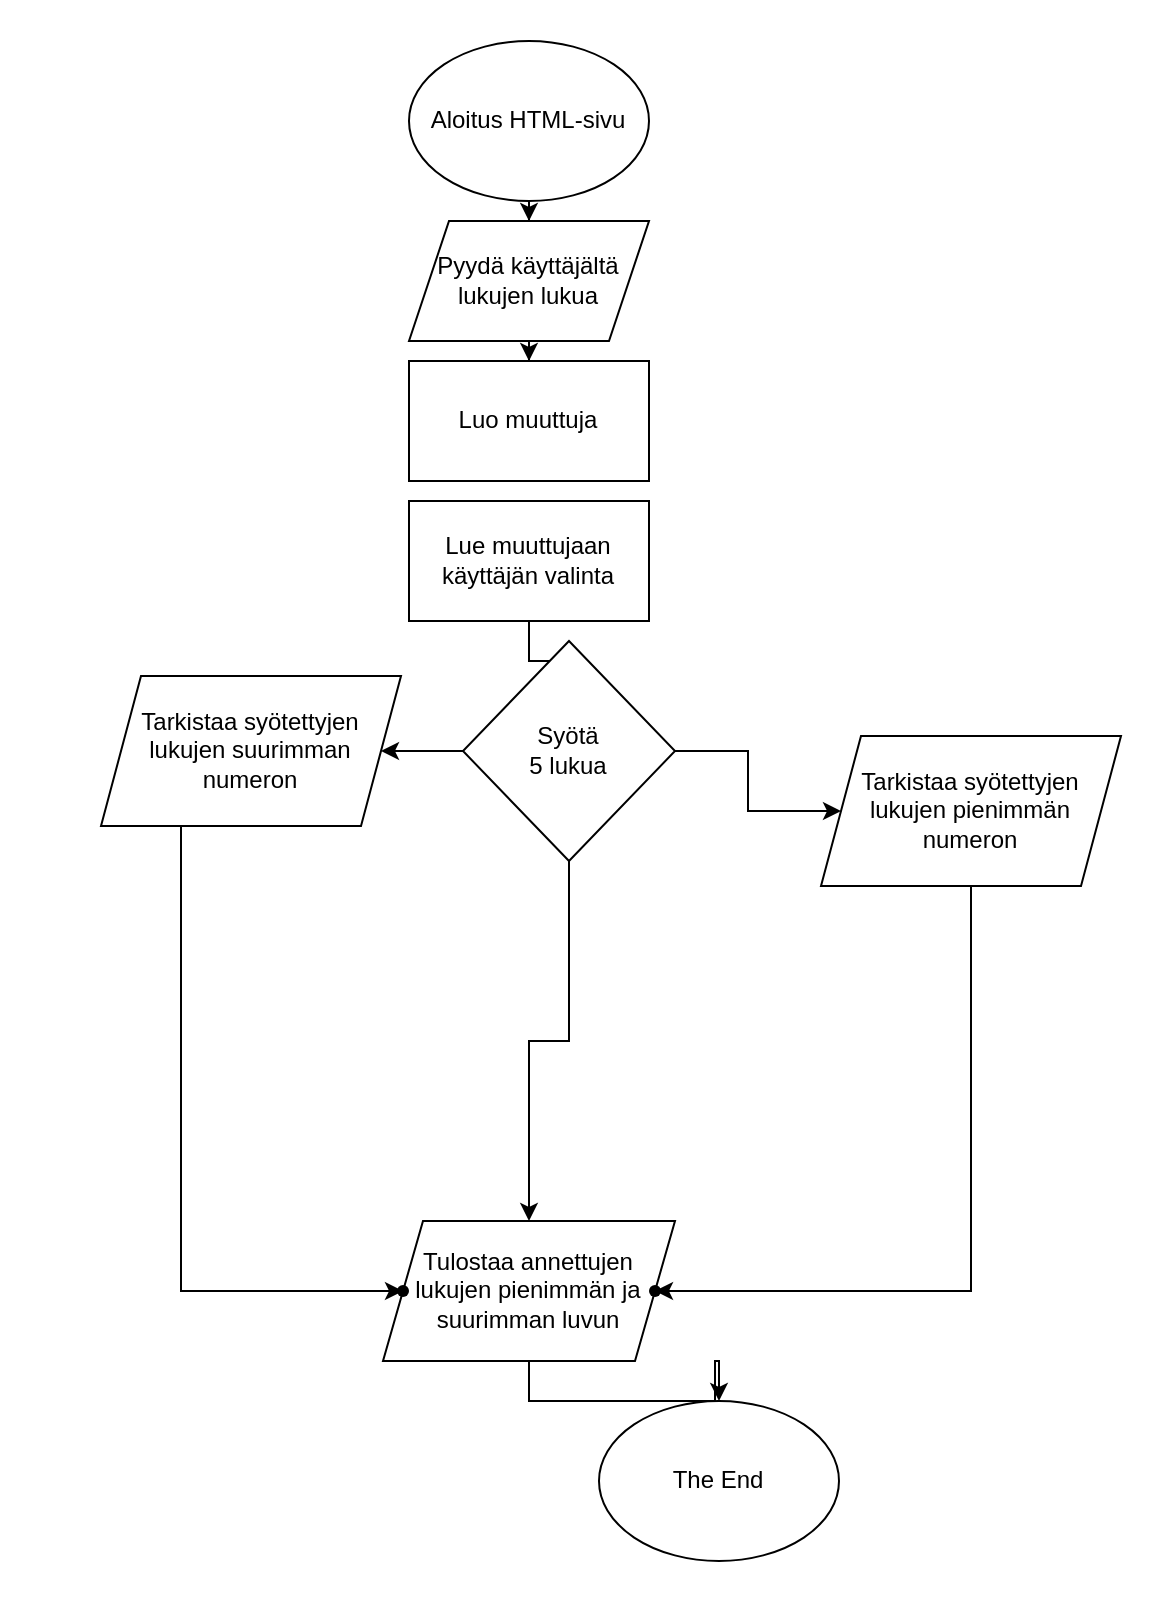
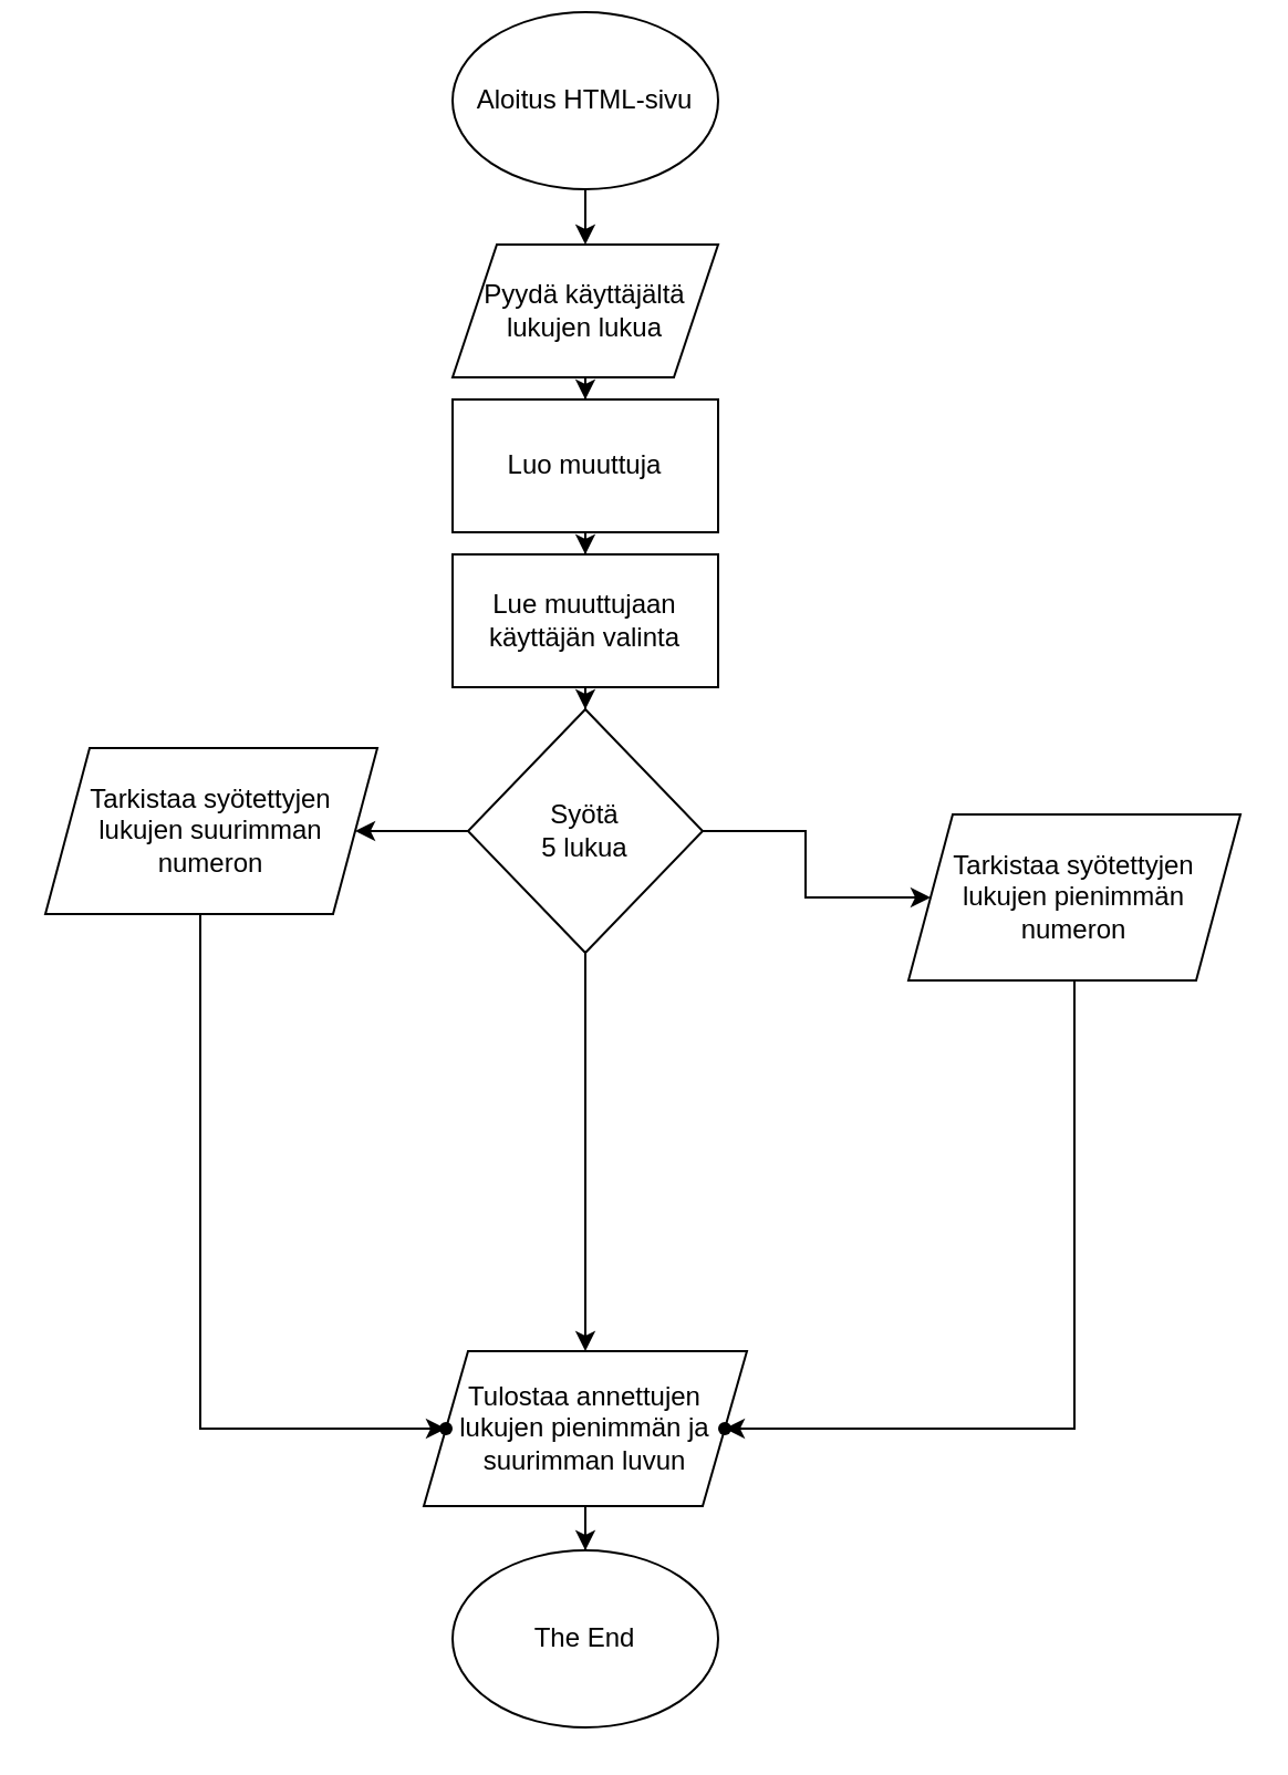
  <mxCell id="0" />
  <mxCell id="1" parent="0" />
  <mxCell id="2" value="" style="edgeStyle=orthogonalEdgeStyle;rounded=0;orthogonalLoop=1;jettySize=auto;html=1;" parent="1" source="3" target="5" edge="1"><mxGeometry relative="1" as="geometry" /></mxCell>
- <mxCell id="3" value="Aloitus HTML-sivu" style="ellipse;whiteSpace=wrap;html=1;" parent="1" vertex="1"><mxGeometry x="204" y="20" width="120" height="80" as="geometry" /></mxCell>
+ <mxCell id="3" value="Aloitus HTML-sivu" style="ellipse;whiteSpace=wrap;html=1;" parent="1" vertex="1"><mxGeometry x="204" y="5" width="120" height="80" as="geometry" /></mxCell>
  <mxCell id="4" value="" style="edgeStyle=orthogonalEdgeStyle;rounded=0;orthogonalLoop=1;jettySize=auto;html=1;" parent="1" source="5" target="7" edge="1"><mxGeometry relative="1" as="geometry" /></mxCell>
  <mxCell id="5" value="&lt;div&gt;Pyydä käyttäjältä&lt;/div&gt;&lt;div&gt;lukujen lukua&lt;br&gt;&lt;/div&gt;" style="shape=parallelogram;perimeter=parallelogramPerimeter;whiteSpace=wrap;html=1;fixedSize=1;" parent="1" vertex="1"><mxGeometry x="204" y="110" width="120" height="60" as="geometry" /></mxCell>
+ <mxCell id="6" value="" style="edgeStyle=orthogonalEdgeStyle;rounded=0;orthogonalLoop=1;jettySize=auto;html=1;" parent="1" source="7" target="9" edge="1"><mxGeometry relative="1" as="geometry" /></mxCell>
  <mxCell id="7" value="Luo muuttuja" style="rounded=0;whiteSpace=wrap;html=1;" parent="1" vertex="1"><mxGeometry x="204" y="180" width="120" height="60" as="geometry" /></mxCell>
  <mxCell id="8" value="" style="edgeStyle=orthogonalEdgeStyle;rounded=0;orthogonalLoop=1;jettySize=auto;html=1;" parent="1" source="9" target="13" edge="1"><mxGeometry relative="1" as="geometry" /></mxCell>
  <mxCell id="9" value="&lt;div&gt;Lue muuttujaan&lt;/div&gt;&lt;div&gt;käyttäjän valinta&lt;br&gt;&lt;/div&gt;" style="rounded=0;whiteSpace=wrap;html=1;" parent="1" vertex="1"><mxGeometry x="204" y="250" width="120" height="60" as="geometry" /></mxCell>
  <mxCell id="10" value="" style="edgeStyle=orthogonalEdgeStyle;rounded=0;orthogonalLoop=1;jettySize=auto;html=1;" parent="1" source="13" target="15" edge="1"><mxGeometry relative="1" as="geometry" /></mxCell>
  <mxCell id="11" value="" style="edgeStyle=orthogonalEdgeStyle;rounded=0;orthogonalLoop=1;jettySize=auto;html=1;" edge="1" parent="1" source="13" target="18"><mxGeometry relative="1" as="geometry" /></mxCell>
  <mxCell id="12" value="" style="edgeStyle=orthogonalEdgeStyle;rounded=0;orthogonalLoop=1;jettySize=auto;html=1;" edge="1" parent="1" source="13" target="20"><mxGeometry relative="1" as="geometry" /></mxCell>
- <mxCell id="13" value="&lt;div&gt;Syötä&lt;/div&gt;&lt;div&gt;5 lukua&lt;br&gt;&lt;/div&gt;" style="rhombus;whiteSpace=wrap;html=1;" parent="1" vertex="1"><mxGeometry x="231" y="320" width="106" height="110" as="geometry" /></mxCell>
+ <mxCell id="13" value="&lt;div&gt;Syötä&lt;/div&gt;&lt;div&gt;5 lukua&lt;br&gt;&lt;/div&gt;" style="rhombus;whiteSpace=wrap;html=1;" parent="1" vertex="1"><mxGeometry x="211" y="320" width="106" height="110" as="geometry" /></mxCell>
  <mxCell id="14" value="" style="edgeStyle=orthogonalEdgeStyle;rounded=0;orthogonalLoop=1;jettySize=auto;html=1;" parent="1" source="15" target="16" edge="1"><mxGeometry relative="1" as="geometry" /></mxCell>
  <mxCell id="15" value="Tulostaa annettujen lukujen pienimmän ja suurimman luvun" style="shape=parallelogram;perimeter=parallelogramPerimeter;whiteSpace=wrap;html=1;fixedSize=1;" parent="1" vertex="1"><mxGeometry x="191" y="610" width="146" height="70" as="geometry" /></mxCell>
- <mxCell id="16" value="The End" style="ellipse;whiteSpace=wrap;html=1;" parent="1" vertex="1"><mxGeometry x="299" y="700" width="120" height="80" as="geometry" /></mxCell>
+ <mxCell id="16" value="The End" style="ellipse;whiteSpace=wrap;html=1;" parent="1" vertex="1"><mxGeometry x="204" y="700" width="120" height="80" as="geometry" /></mxCell>
  <mxCell id="17" value="" style="edgeStyle=orthogonalEdgeStyle;rounded=0;orthogonalLoop=1;jettySize=auto;html=1;" edge="1" parent="1" source="18" target="21"><mxGeometry relative="1" as="geometry"><Array as="points"><mxPoint x="485" y="645" /></Array></mxGeometry></mxCell>
  <mxCell id="18" value="&lt;div&gt;Tarkistaa syötettyjen&lt;/div&gt;&lt;div&gt;lukujen pienimmän&lt;/div&gt;&lt;div&gt;numeron&lt;br&gt;&lt;/div&gt;" style="shape=parallelogram;perimeter=parallelogramPerimeter;whiteSpace=wrap;html=1;fixedSize=1;" vertex="1" parent="1"><mxGeometry x="410" y="367.5" width="150" height="75" as="geometry" /></mxCell>
  <mxCell id="19" value="" style="edgeStyle=orthogonalEdgeStyle;rounded=0;orthogonalLoop=1;jettySize=auto;html=1;" edge="1" parent="1" source="20" target="22"><mxGeometry relative="1" as="geometry"><Array as="points"><mxPoint x="90" y="645" /></Array></mxGeometry></mxCell>
- <mxCell id="20" value="Tarkistaa syötettyjen lukujen suurimman numeron" style="shape=parallelogram;perimeter=parallelogramPerimeter;whiteSpace=wrap;html=1;fixedSize=1;" vertex="1" parent="1"><mxGeometry x="50" y="337.5" width="150" height="75" as="geometry" /></mxCell>
+ <mxCell id="20" value="Tarkistaa syötettyjen lukujen suurimman numeron" style="shape=parallelogram;perimeter=parallelogramPerimeter;whiteSpace=wrap;html=1;fixedSize=1;" vertex="1" parent="1"><mxGeometry x="20" y="337.5" width="150" height="75" as="geometry" /></mxCell>
  <mxCell id="21" value="" style="shape=waypoint;sketch=0;size=6;pointerEvents=1;points=[];fillColor=default;resizable=0;rotatable=0;perimeter=centerPerimeter;snapToPoint=1;" vertex="1" parent="1"><mxGeometry x="317" y="635" width="20" height="20" as="geometry" /></mxCell>
  <mxCell id="22" value="" style="shape=waypoint;sketch=0;size=6;pointerEvents=1;points=[];fillColor=default;resizable=0;rotatable=0;perimeter=centerPerimeter;snapToPoint=1;" vertex="1" parent="1"><mxGeometry x="191" y="635" width="20" height="20" as="geometry" /></mxCell>
